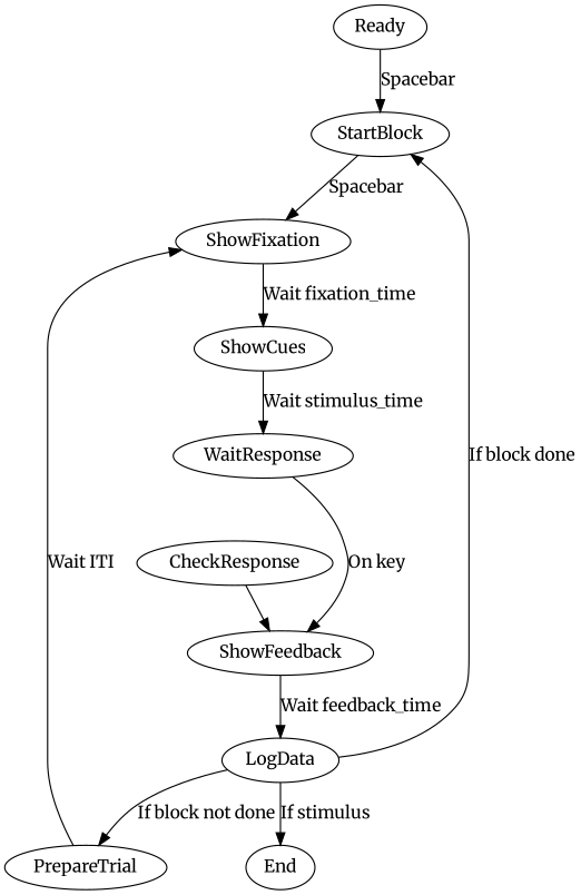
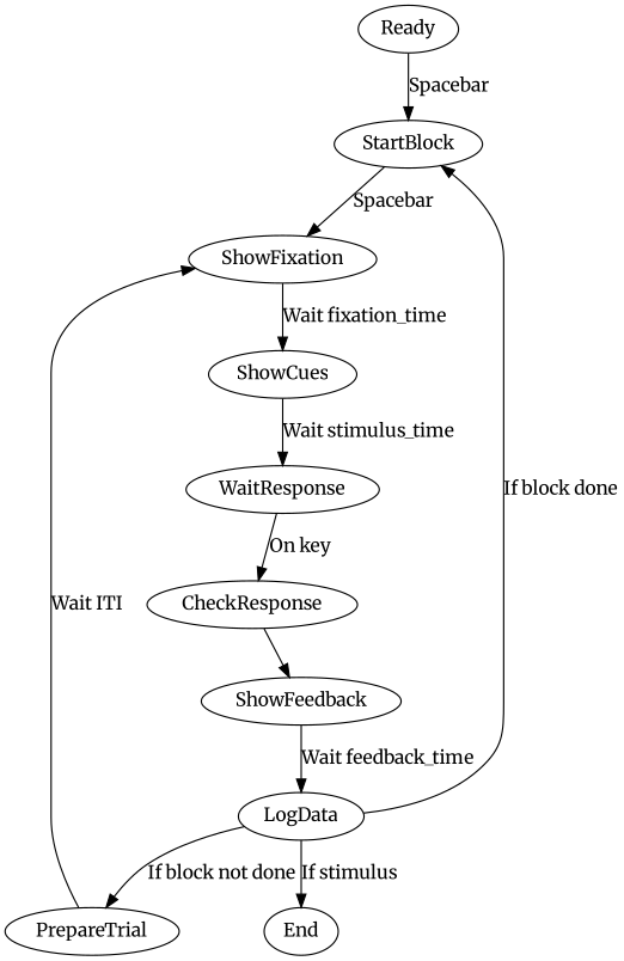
  digraph {
    fontname=Merriweather
    rankdir=TB
    node [fontname=Merriweather]
    edge [fontname=Merriweather]
    Ready
    StartBlock
    ShowFixation
    PrepareTrial
    ShowCues
    WaitResponse
    CheckResponse
    ShowFeedback
    LogData
    End
    Ready -> StartBlock [label=Spacebar]
    StartBlock -> ShowFixation [label=Spacebar]
    ShowFixation -> ShowCues [label="Wait fixation_time"]
    PrepareTrial -> ShowFixation [label="Wait ITI"]
    ShowCues -> WaitResponse [label="Wait stimulus_time"]
-   WaitResponse -> ShowFeedback [label="On key"]
+   WaitResponse -> CheckResponse [label="On key"]
    CheckResponse -> ShowFeedback
    ShowFeedback -> LogData [label="Wait feedback_time"]
    LogData -> StartBlock [label="If block done"]
    LogData -> PrepareTrial [label="If block not done"]
    LogData -> End [label="If stimulus"]
  }
